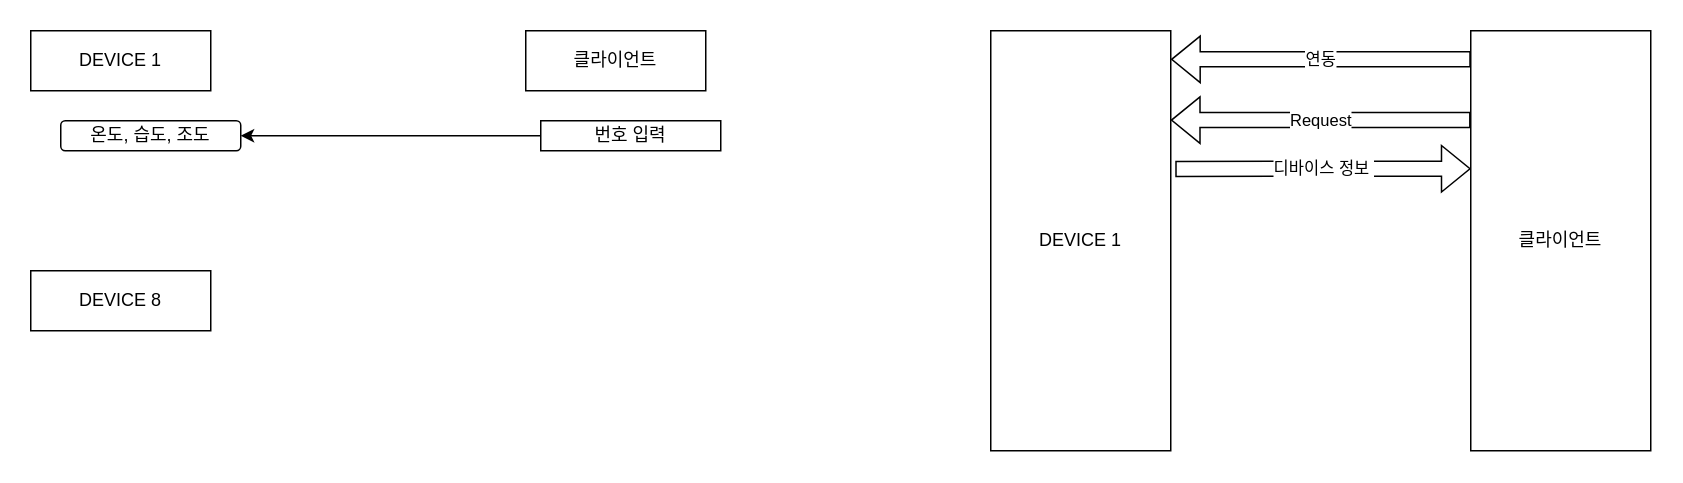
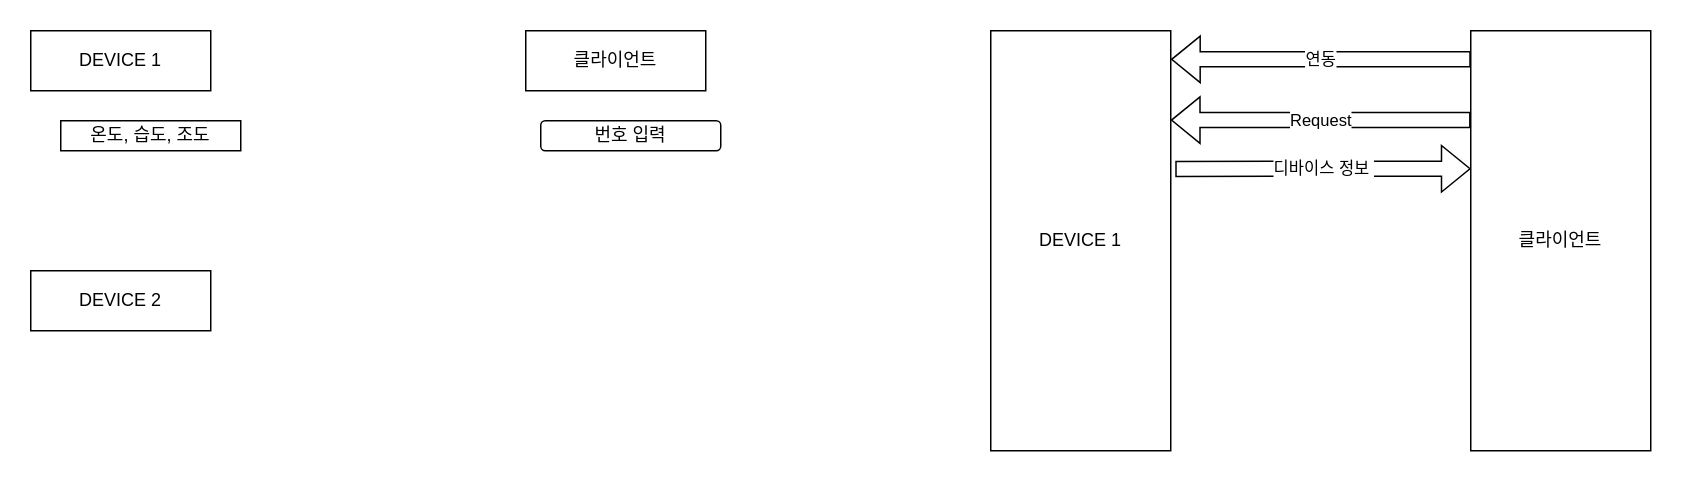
  <mxCell id="0" />
  <mxCell id="1" parent="0" />
  <mxCell id="2" value="DEVICE 1" style="rounded=0;whiteSpace=wrap;html=1;" vertex="1" parent="1"><mxGeometry x="20" y="20" width="120" height="40" as="geometry" /></mxCell>
- <mxCell id="3" value="DEVICE 8" style="rounded=0;whiteSpace=wrap;html=1;" vertex="1" parent="1"><mxGeometry x="20" y="180" width="120" height="40" as="geometry" /></mxCell>
+ <mxCell id="3" value="DEVICE 2" style="rounded=0;whiteSpace=wrap;html=1;" vertex="1" parent="1"><mxGeometry x="20" y="180" width="120" height="40" as="geometry" /></mxCell>
  <mxCell id="4" value="클라이언트" style="rounded=0;whiteSpace=wrap;html=1;" vertex="1" parent="1"><mxGeometry x="350" y="20" width="120" height="40" as="geometry" /></mxCell>
- <mxCell id="5" value="온도, 습도, 조도" style="whiteSpace=wrap;html=1;rounded=1;" vertex="1" parent="1"><mxGeometry x="40" y="80" width="120" height="20" as="geometry" /></mxCell>
- <mxCell id="6" style="edgeStyle=orthogonalEdgeStyle;rounded=0;orthogonalLoop=1;jettySize=auto;html=1;entryX=1;entryY=0.5;entryDx=0;entryDy=0;" edge="1" parent="1" source="7" target="5"><mxGeometry relative="1" as="geometry" /></mxCell>
- <mxCell id="7" value="번호 입력" style="rounded=0;whiteSpace=wrap;html=1;" vertex="1" parent="1"><mxGeometry x="360" y="80" width="120" height="20" as="geometry" /></mxCell>
+ <mxCell id="5" value="온도, 습도, 조도" style="rounded=0;whiteSpace=wrap;html=1;" vertex="1" parent="1"><mxGeometry x="40" y="80" width="120" height="20" as="geometry" /></mxCell>
+ <mxCell id="7" value="번호 입력" style="whiteSpace=wrap;html=1;rounded=1;" vertex="1" parent="1"><mxGeometry x="360" y="80" width="120" height="20" as="geometry" /></mxCell>
  <mxCell id="8" value="DEVICE 1" style="rounded=0;whiteSpace=wrap;html=1;" vertex="1" parent="1"><mxGeometry x="660" y="20" width="120" height="280" as="geometry" /></mxCell>
  <mxCell id="9" value="클라이언트" style="rounded=0;whiteSpace=wrap;html=1;" vertex="1" parent="1"><mxGeometry x="980" y="20" width="120" height="280" as="geometry" /></mxCell>
  <mxCell id="10" value="연동" style="shape=flexArrow;endArrow=classic;html=1;rounded=0;entryX=1.001;entryY=0.068;entryDx=0;entryDy=0;entryPerimeter=0;" edge="1" parent="1" target="8"><mxGeometry width="50" height="50" relative="1" as="geometry"><mxPoint x="980" y="39" as="sourcePoint" /><mxPoint x="900" y="110" as="targetPoint" /></mxGeometry></mxCell>
  <mxCell id="11" value="Request" style="shape=flexArrow;endArrow=classic;html=1;rounded=0;entryX=1.001;entryY=0.068;entryDx=0;entryDy=0;entryPerimeter=0;" edge="1" parent="1"><mxGeometry width="50" height="50" relative="1" as="geometry"><mxPoint x="979.88" y="79.52" as="sourcePoint" /><mxPoint x="780" y="79.56" as="targetPoint" /></mxGeometry></mxCell>
  <mxCell id="12" value="디바이스 정보&amp;nbsp;" style="shape=flexArrow;endArrow=classic;html=1;rounded=0;exitX=1.025;exitY=0.329;exitDx=0;exitDy=0;exitPerimeter=0;" edge="1" parent="1" source="8"><mxGeometry width="50" height="50" relative="1" as="geometry"><mxPoint x="989.88" y="159.76" as="sourcePoint" /><mxPoint x="980" y="112" as="targetPoint" /></mxGeometry></mxCell>
